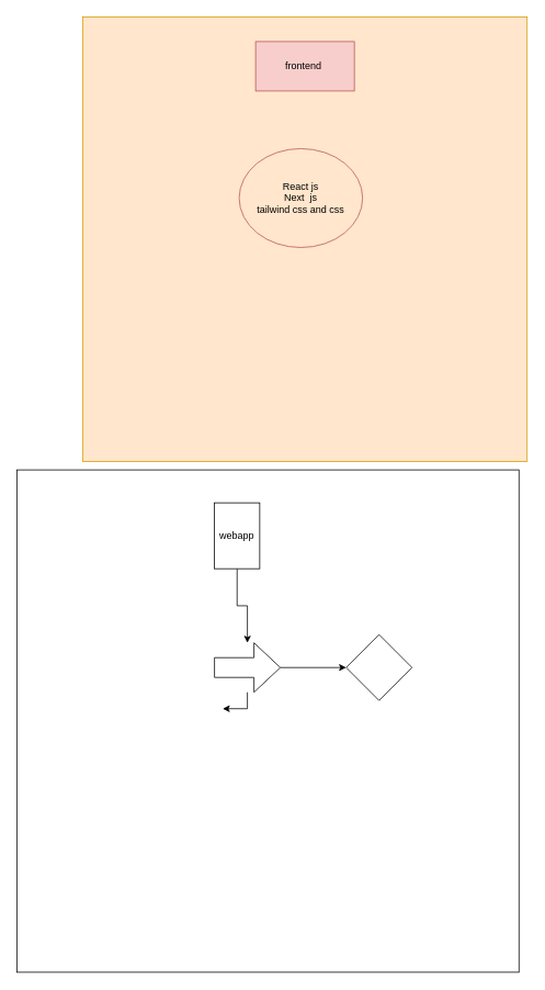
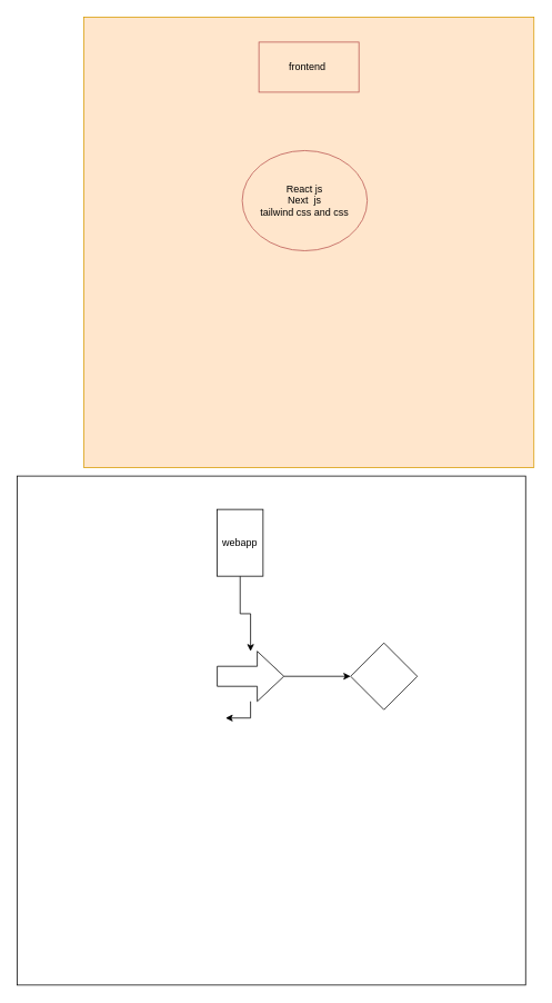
  <mxCell id="0" />
  <mxCell id="1" parent="0" />
  <mxCell id="2" value="" style="whiteSpace=wrap;html=1;aspect=fixed;fillColor=#ffe6cc;strokeColor=#d79b00;" vertex="1" parent="1"><mxGeometry x="100" y="20" width="540" height="540" as="geometry" /></mxCell>
- <mxCell id="3" value="frontend&amp;nbsp;" style="rounded=0;whiteSpace=wrap;html=1;fillColor=#f8cecc;strokeColor=#b85450;" vertex="1" parent="1"><mxGeometry x="310" y="50" width="120" height="60" as="geometry" /></mxCell>
+ <mxCell id="3" value="frontend&amp;nbsp;" style="rounded=0;whiteSpace=wrap;html=1;fillColor=#ffe6cc;strokeColor=#b85450;" vertex="1" parent="1"><mxGeometry x="310" y="50" width="120" height="60" as="geometry" /></mxCell>
  <mxCell id="4" value="&lt;div&gt;React js&lt;/div&gt;&lt;div&gt;Next&amp;nbsp; js&lt;/div&gt;&lt;div&gt;tailwind css and css&lt;/div&gt;" style="ellipse;whiteSpace=wrap;html=1;fillColor=#ffe6cc;strokeColor=#b85450;" vertex="1" parent="1"><mxGeometry x="290" y="180" width="150" height="120" as="geometry" /></mxCell>
  <mxCell id="5" value="" style="whiteSpace=wrap;html=1;aspect=fixed;" vertex="1" parent="1"><mxGeometry x="230" y="860" width="80" height="80" as="geometry" /></mxCell>
  <mxCell id="6" value="" style="whiteSpace=wrap;html=1;aspect=fixed;" vertex="1" parent="1"><mxGeometry x="230" y="860" width="80" height="80" as="geometry" /></mxCell>
  <mxCell id="7" value="" style="whiteSpace=wrap;html=1;aspect=fixed;" vertex="1" parent="1"><mxGeometry x="20" y="570" width="610" height="610" as="geometry" /></mxCell>
  <mxCell id="8" value="" style="edgeStyle=orthogonalEdgeStyle;rounded=0;orthogonalLoop=1;jettySize=auto;html=1;" edge="1" parent="1" source="9" target="12"><mxGeometry relative="1" as="geometry" /></mxCell>
  <mxCell id="9" value="webapp" style="whiteSpace=wrap;html=1;aspect=fixed;" vertex="1" parent="1"><mxGeometry x="260" y="610" width="55" height="80" as="geometry" /></mxCell>
  <mxCell id="10" value="" style="edgeStyle=orthogonalEdgeStyle;rounded=0;orthogonalLoop=1;jettySize=auto;html=1;" edge="1" parent="1" source="12" target="13"><mxGeometry relative="1" as="geometry" /></mxCell>
  <mxCell id="11" value="" style="edgeStyle=orthogonalEdgeStyle;rounded=0;orthogonalLoop=1;jettySize=auto;html=1;" edge="1" parent="1" source="12" target="6"><mxGeometry relative="1" as="geometry" /></mxCell>
  <mxCell id="12" value="" style="shape=singleArrow;whiteSpace=wrap;html=1;arrowWidth=0.4;arrowSize=0.4;" vertex="1" parent="1"><mxGeometry x="260" y="780" width="80" height="60" as="geometry" /></mxCell>
  <mxCell id="13" value="" style="rhombus;whiteSpace=wrap;html=1;" vertex="1" parent="1"><mxGeometry x="420" y="770" width="80" height="80" as="geometry" /></mxCell>
